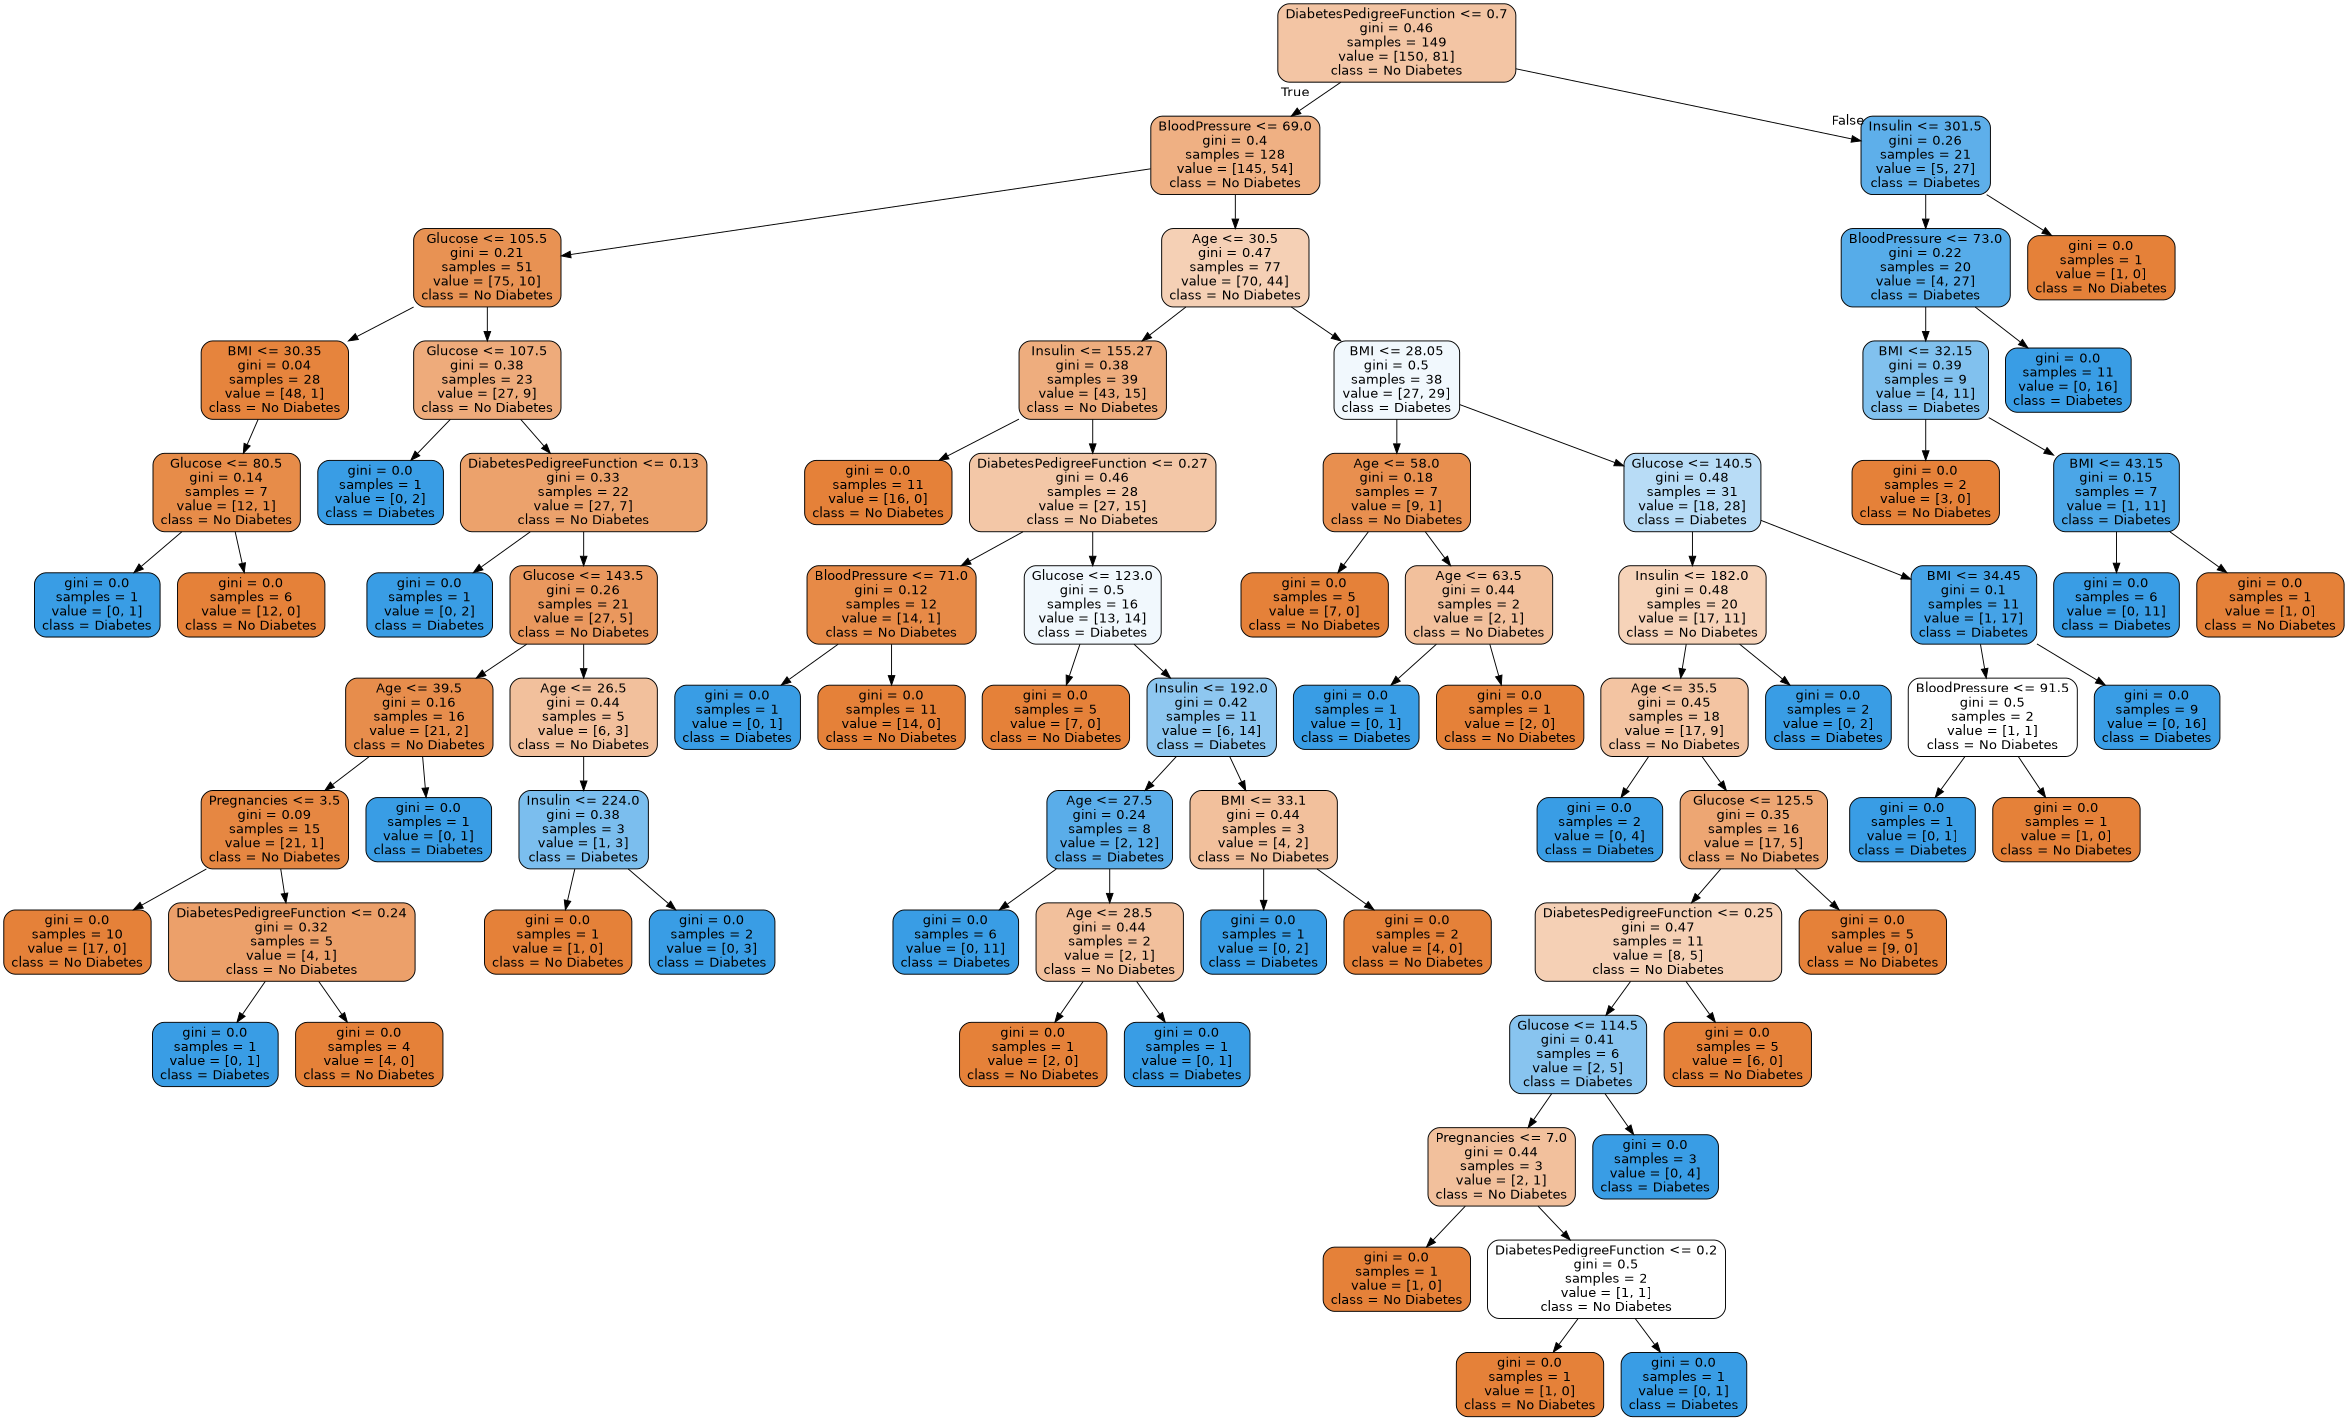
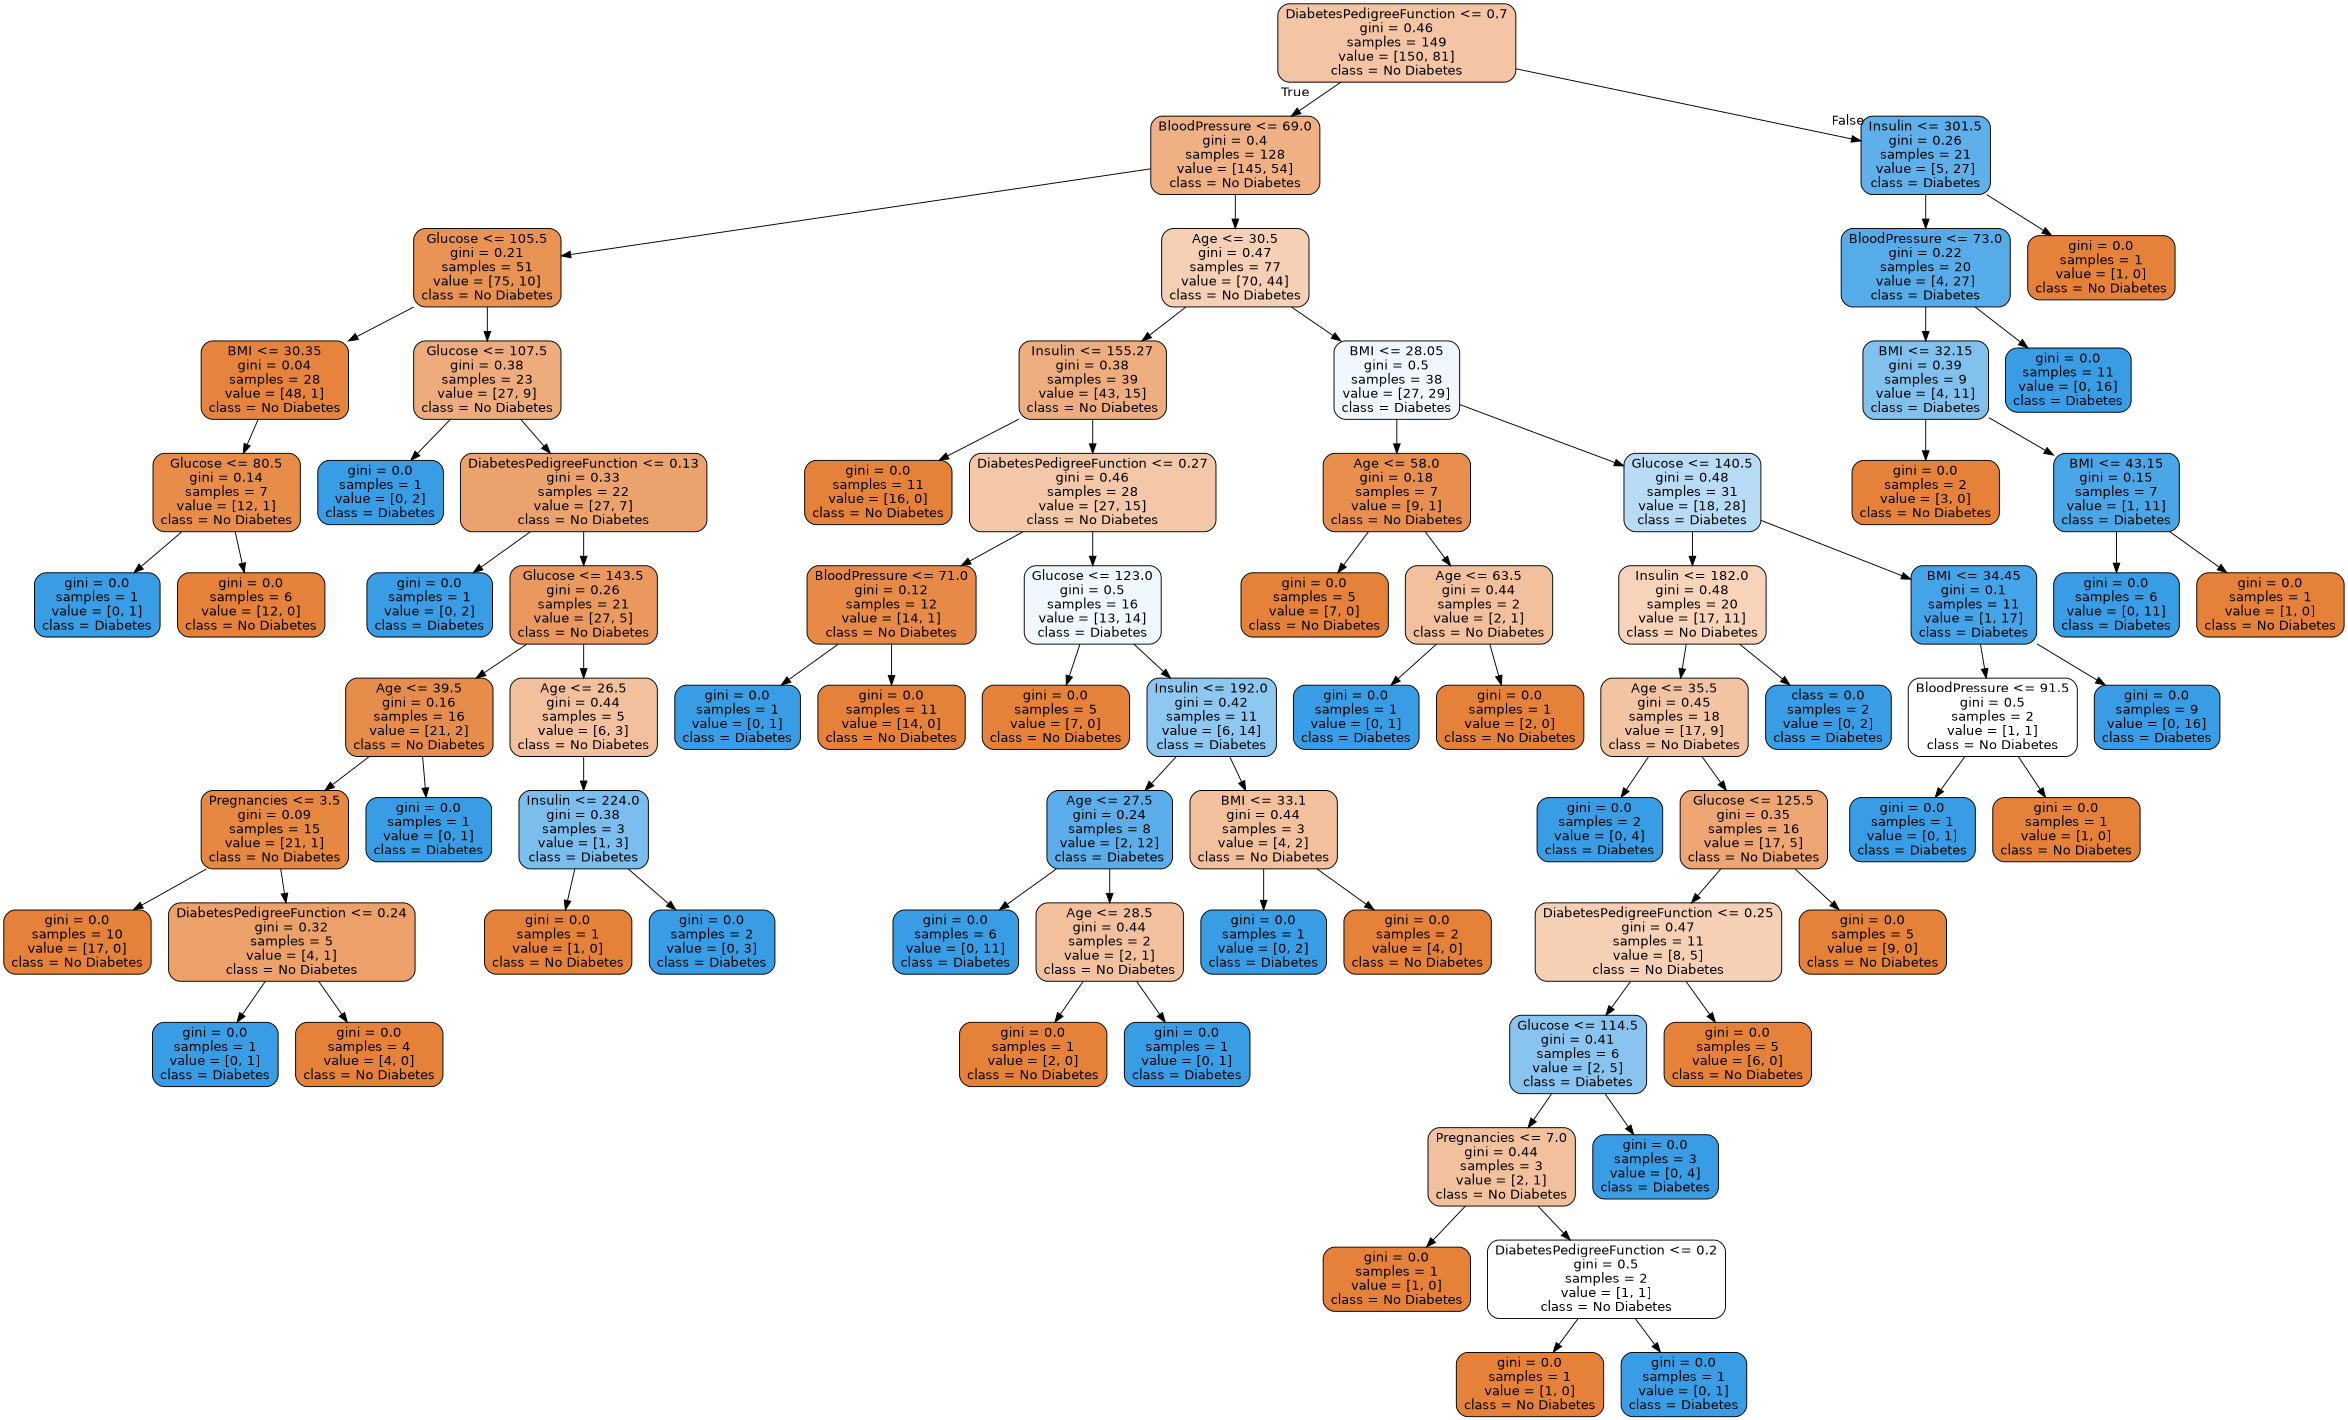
  digraph {
    node [color=black fillcolor="#e58139" fontname=helvetica shape=box style="filled, rounded"]
    edge [fontname=helvetica]
    n1 [fillcolor="#f3c5a4" label="DiabetesPedigreeFunction <= 0.7\ngini = 0.46\nsamples = 149\nvalue = [150, 81]\nclass = No Diabetes"]
    n2 [fillcolor="#efb083" label="BloodPressure <= 69.0\ngini = 0.4\nsamples = 128\nvalue = [145, 54]\nclass = No Diabetes"]
    n3 [fillcolor="#5eafea" label="Insulin <= 301.5\ngini = 0.26\nsamples = 21\nvalue = [5, 27]\nclass = Diabetes"]
    n4 [fillcolor="#e89253" label="Glucose <= 105.5\ngini = 0.21\nsamples = 51\nvalue = [75, 10]\nclass = No Diabetes"]
    n5 [fillcolor="#f5d0b5" label="Age <= 30.5\ngini = 0.47\nsamples = 77\nvalue = [70, 44]\nclass = No Diabetes"]
    n6 [fillcolor="#56ace9" label="BloodPressure <= 73.0\ngini = 0.22\nsamples = 20\nvalue = [4, 27]\nclass = Diabetes"]
    n7 [label="gini = 0.0\nsamples = 1\nvalue = [1, 0]\nclass = No Diabetes"]
    n8 [fillcolor="#e6843d" label="BMI <= 30.35\ngini = 0.04\nsamples = 28\nvalue = [48, 1]\nclass = No Diabetes"]
    n9 [fillcolor="#eeab7b" label="Glucose <= 107.5\ngini = 0.38\nsamples = 23\nvalue = [27, 9]\nclass = No Diabetes"]
    n10 [fillcolor="#eead7e" label="Insulin <= 155.27\ngini = 0.38\nsamples = 39\nvalue = [43, 15]\nclass = No Diabetes"]
    n11 [fillcolor="#f1f8fd" label="BMI <= 28.05\ngini = 0.5\nsamples = 38\nvalue = [27, 29]\nclass = Diabetes"]
    n12 [fillcolor="#e78c49" label="Glucose <= 80.5\ngini = 0.14\nsamples = 7\nvalue = [12, 1]\nclass = No Diabetes"]
    n13 [fillcolor="#399de5" label="gini = 0.0\nsamples = 1\nvalue = [0, 2]\nclass = Diabetes"]
    n14 [fillcolor="#eca26c" label="DiabetesPedigreeFunction <= 0.13\ngini = 0.33\nsamples = 22\nvalue = [27, 7]\nclass = No Diabetes"]
    n15 [fillcolor="#399de5" label="gini = 0.0\nsamples = 1\nvalue = [0, 1]\nclass = Diabetes"]
    n16 [label="gini = 0.0\nsamples = 6\nvalue = [12, 0]\nclass = No Diabetes"]
    n17 [fillcolor="#399de5" label="gini = 0.0\nsamples = 1\nvalue = [0, 2]\nclass = Diabetes"]
    n18 [fillcolor="#ea985e" label="Glucose <= 143.5\ngini = 0.26\nsamples = 21\nvalue = [27, 5]\nclass = No Diabetes"]
    n19 [fillcolor="#e78d4c" label="Age <= 39.5\ngini = 0.16\nsamples = 16\nvalue = [21, 2]\nclass = No Diabetes"]
    n20 [fillcolor="#f2c09c" label="Age <= 26.5\ngini = 0.44\nsamples = 5\nvalue = [6, 3]\nclass = No Diabetes"]
    n21 [fillcolor="#e68742" label="Pregnancies <= 3.5\ngini = 0.09\nsamples = 15\nvalue = [21, 1]\nclass = No Diabetes"]
    n22 [fillcolor="#399de5" label="gini = 0.0\nsamples = 1\nvalue = [0, 1]\nclass = Diabetes"]
    n23 [fillcolor="#7bbeee" label="Insulin <= 224.0\ngini = 0.38\nsamples = 3\nvalue = [1, 3]\nclass = Diabetes"]
    n24 [label="gini = 0.0\nsamples = 10\nvalue = [17, 0]\nclass = No Diabetes"]
    n25 [fillcolor="#eca06a" label="DiabetesPedigreeFunction <= 0.24\ngini = 0.32\nsamples = 5\nvalue = [4, 1]\nclass = No Diabetes"]
    n26 [fillcolor="#399de5" label="gini = 0.0\nsamples = 1\nvalue = [0, 1]\nclass = Diabetes"]
    n27 [label="gini = 0.0\nsamples = 4\nvalue = [4, 0]\nclass = No Diabetes"]
    n28 [label="gini = 0.0\nsamples = 1\nvalue = [1, 0]\nclass = No Diabetes"]
    n29 [fillcolor="#399de5" label="gini = 0.0\nsamples = 2\nvalue = [0, 3]\nclass = Diabetes"]
    n30 [label="gini = 0.0\nsamples = 11\nvalue = [16, 0]\nclass = No Diabetes"]
    n31 [fillcolor="#f3c7a7" label="DiabetesPedigreeFunction <= 0.27\ngini = 0.46\nsamples = 28\nvalue = [27, 15]\nclass = No Diabetes"]
    n32 [fillcolor="#e88f4f" label="Age <= 58.0\ngini = 0.18\nsamples = 7\nvalue = [9, 1]\nclass = No Diabetes"]
    n33 [fillcolor="#b8dcf6" label="Glucose <= 140.5\ngini = 0.48\nsamples = 31\nvalue = [18, 28]\nclass = Diabetes"]
    n34 [fillcolor="#e78a47" label="BloodPressure <= 71.0\ngini = 0.12\nsamples = 12\nvalue = [14, 1]\nclass = No Diabetes"]
    n35 [fillcolor="#f1f8fd" label="Glucose <= 123.0\ngini = 0.5\nsamples = 16\nvalue = [13, 14]\nclass = Diabetes"]
    n36 [fillcolor="#399de5" label="gini = 0.0\nsamples = 1\nvalue = [0, 1]\nclass = Diabetes"]
    n37 [label="gini = 0.0\nsamples = 11\nvalue = [14, 0]\nclass = No Diabetes"]
    n38 [label="gini = 0.0\nsamples = 5\nvalue = [7, 0]\nclass = No Diabetes"]
    n39 [fillcolor="#8ec7f0" label="Insulin <= 192.0\ngini = 0.42\nsamples = 11\nvalue = [6, 14]\nclass = Diabetes"]
    n40 [fillcolor="#5aade9" label="Age <= 27.5\ngini = 0.24\nsamples = 8\nvalue = [2, 12]\nclass = Diabetes"]
    n41 [fillcolor="#f2c09c" label="BMI <= 33.1\ngini = 0.44\nsamples = 3\nvalue = [4, 2]\nclass = No Diabetes"]
    n42 [fillcolor="#399de5" label="gini = 0.0\nsamples = 6\nvalue = [0, 11]\nclass = Diabetes"]
    n43 [fillcolor="#f2c09c" label="Age <= 28.5\ngini = 0.44\nsamples = 2\nvalue = [2, 1]\nclass = No Diabetes"]
    n44 [fillcolor="#399de5" label="gini = 0.0\nsamples = 1\nvalue = [0, 2]\nclass = Diabetes"]
    n45 [label="gini = 0.0\nsamples = 2\nvalue = [4, 0]\nclass = No Diabetes"]
    n46 [label="gini = 0.0\nsamples = 1\nvalue = [2, 0]\nclass = No Diabetes"]
    n47 [fillcolor="#399de5" label="gini = 0.0\nsamples = 1\nvalue = [0, 1]\nclass = Diabetes"]
    n48 [label="gini = 0.0\nsamples = 5\nvalue = [7, 0]\nclass = No Diabetes"]
    n49 [fillcolor="#f2c09c" label="Age <= 63.5\ngini = 0.44\nsamples = 2\nvalue = [2, 1]\nclass = No Diabetes"]
    n50 [fillcolor="#f6d3b9" label="Insulin <= 182.0\ngini = 0.48\nsamples = 20\nvalue = [17, 11]\nclass = No Diabetes"]
    n51 [fillcolor="#45a3e7" label="BMI <= 34.45\ngini = 0.1\nsamples = 11\nvalue = [1, 17]\nclass = Diabetes"]
    n52 [fillcolor="#399de5" label="gini = 0.0\nsamples = 1\nvalue = [0, 1]\nclass = Diabetes"]
    n53 [label="gini = 0.0\nsamples = 1\nvalue = [2, 0]\nclass = No Diabetes"]
    n54 [fillcolor="#f3c4a2" label="Age <= 35.5\ngini = 0.45\nsamples = 18\nvalue = [17, 9]\nclass = No Diabetes"]
-   n55 [fillcolor="#399de5" label="gini = 0.0\nsamples = 2\nvalue = [0, 2]\nclass = Diabetes"]
+   n55 [fillcolor="#399de5" label="class = 0.0\nsamples = 2\nvalue = [0, 2]\nclass = Diabetes"]
    n56 [fillcolor="#ffffff" label="BloodPressure <= 91.5\ngini = 0.5\nsamples = 2\nvalue = [1, 1]\nclass = No Diabetes"]
    n57 [fillcolor="#399de5" label="gini = 0.0\nsamples = 9\nvalue = [0, 16]\nclass = Diabetes"]
    n58 [fillcolor="#399de5" label="gini = 0.0\nsamples = 2\nvalue = [0, 4]\nclass = Diabetes"]
    n59 [fillcolor="#eda673" label="Glucose <= 125.5\ngini = 0.35\nsamples = 16\nvalue = [17, 5]\nclass = No Diabetes"]
    n60 [fillcolor="#f5d0b5" label="DiabetesPedigreeFunction <= 0.25\ngini = 0.47\nsamples = 11\nvalue = [8, 5]\nclass = No Diabetes"]
    n61 [label="gini = 0.0\nsamples = 5\nvalue = [9, 0]\nclass = No Diabetes"]
    n62 [fillcolor="#88c4ef" label="Glucose <= 114.5\ngini = 0.41\nsamples = 6\nvalue = [2, 5]\nclass = Diabetes"]
    n63 [label="gini = 0.0\nsamples = 5\nvalue = [6, 0]\nclass = No Diabetes"]
    n64 [fillcolor="#f2c09c" label="Pregnancies <= 7.0\ngini = 0.44\nsamples = 3\nvalue = [2, 1]\nclass = No Diabetes"]
    n65 [fillcolor="#399de5" label="gini = 0.0\nsamples = 3\nvalue = [0, 4]\nclass = Diabetes"]
    n66 [label="gini = 0.0\nsamples = 1\nvalue = [1, 0]\nclass = No Diabetes"]
    n67 [fillcolor="#ffffff" label="DiabetesPedigreeFunction <= 0.2\ngini = 0.5\nsamples = 2\nvalue = [1, 1]\nclass = No Diabetes"]
    n68 [label="gini = 0.0\nsamples = 1\nvalue = [1, 0]\nclass = No Diabetes"]
    n69 [fillcolor="#399de5" label="gini = 0.0\nsamples = 1\nvalue = [0, 1]\nclass = Diabetes"]
    n70 [fillcolor="#399de5" label="gini = 0.0\nsamples = 1\nvalue = [0, 1]\nclass = Diabetes"]
    n71 [label="gini = 0.0\nsamples = 1\nvalue = [1, 0]\nclass = No Diabetes"]
    n72 [fillcolor="#81c1ee" label="BMI <= 32.15\ngini = 0.39\nsamples = 9\nvalue = [4, 11]\nclass = Diabetes"]
    n73 [fillcolor="#399de5" label="gini = 0.0\nsamples = 11\nvalue = [0, 16]\nclass = Diabetes"]
    n74 [label="gini = 0.0\nsamples = 2\nvalue = [3, 0]\nclass = No Diabetes"]
    n75 [fillcolor="#4ba6e7" label="BMI <= 43.15\ngini = 0.15\nsamples = 7\nvalue = [1, 11]\nclass = Diabetes"]
    n76 [fillcolor="#399de5" label="gini = 0.0\nsamples = 6\nvalue = [0, 11]\nclass = Diabetes"]
    n77 [label="gini = 0.0\nsamples = 1\nvalue = [1, 0]\nclass = No Diabetes"]
    n1 -> n2 [headlabel=True labelangle=45 labeldistance=2.5]
    n1 -> n3 [headlabel=False labelangle=-45 labeldistance=2.5]
    n2 -> n4
    n2 -> n5
    n3 -> n6
    n3 -> n7
    n4 -> n8
    n4 -> n9
    n5 -> n10
    n5 -> n11
    n6 -> n72
    n6 -> n73
    n8 -> n12
    n9 -> n13
    n9 -> n14
    n10 -> n30
    n10 -> n31
    n11 -> n32
    n11 -> n33
    n12 -> n15
    n12 -> n16
    n14 -> n17
    n14 -> n18
    n18 -> n19
    n18 -> n20
    n19 -> n21
    n19 -> n22
    n20 -> n23
    n21 -> n24
    n21 -> n25
    n23 -> n28
    n23 -> n29
    n25 -> n26
    n25 -> n27
    n31 -> n34
    n31 -> n35
    n32 -> n48
    n32 -> n49
    n33 -> n50
    n33 -> n51
    n34 -> n36
    n34 -> n37
    n35 -> n38
    n35 -> n39
    n39 -> n40
    n39 -> n41
    n40 -> n42
    n40 -> n43
    n41 -> n44
    n41 -> n45
    n43 -> n46
    n43 -> n47
    n49 -> n52
    n49 -> n53
    n50 -> n54
    n50 -> n55
    n51 -> n56
    n51 -> n57
    n54 -> n58
    n54 -> n59
    n56 -> n70
    n56 -> n71
    n59 -> n60
    n59 -> n61
    n60 -> n62
    n60 -> n63
    n62 -> n64
    n62 -> n65
    n64 -> n66
    n64 -> n67
    n67 -> n68
    n67 -> n69
    n72 -> n74
    n72 -> n75
    n75 -> n76
    n75 -> n77
  }
